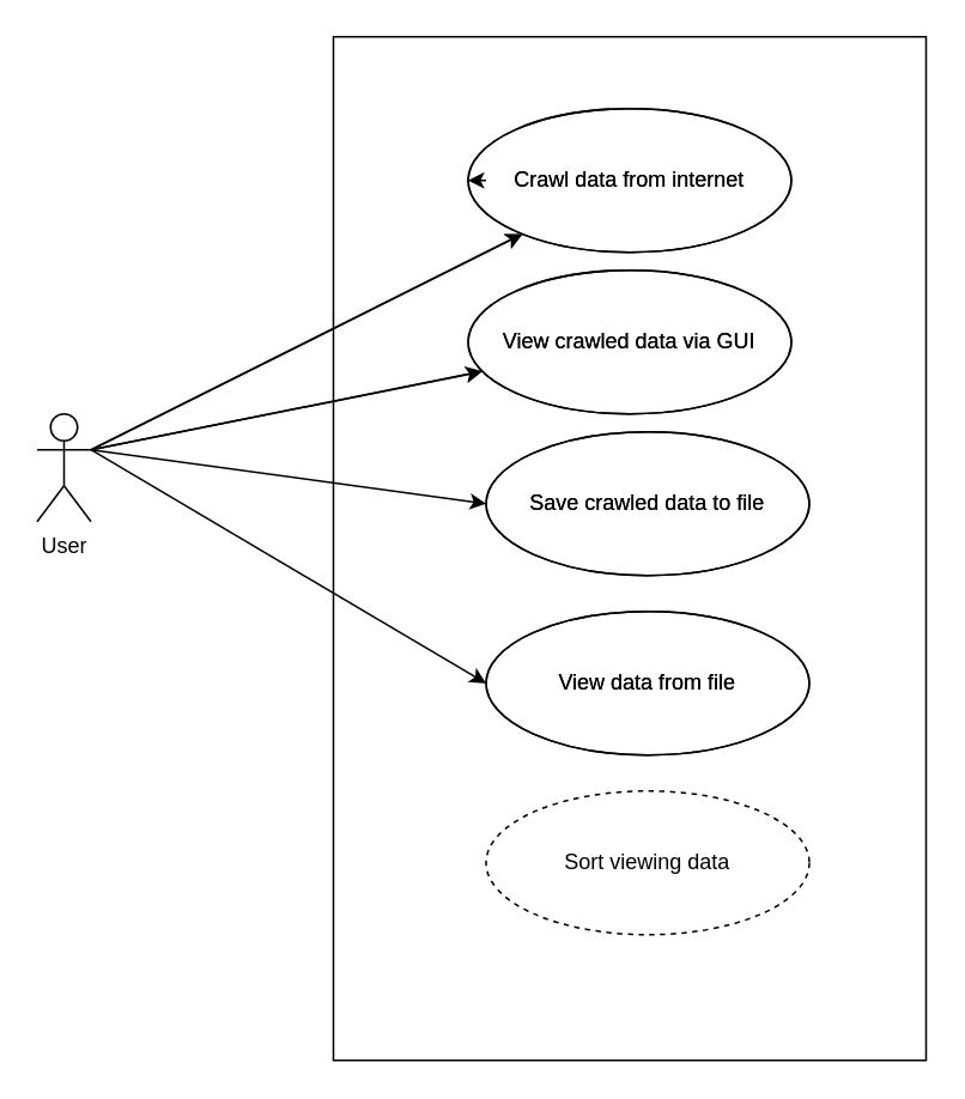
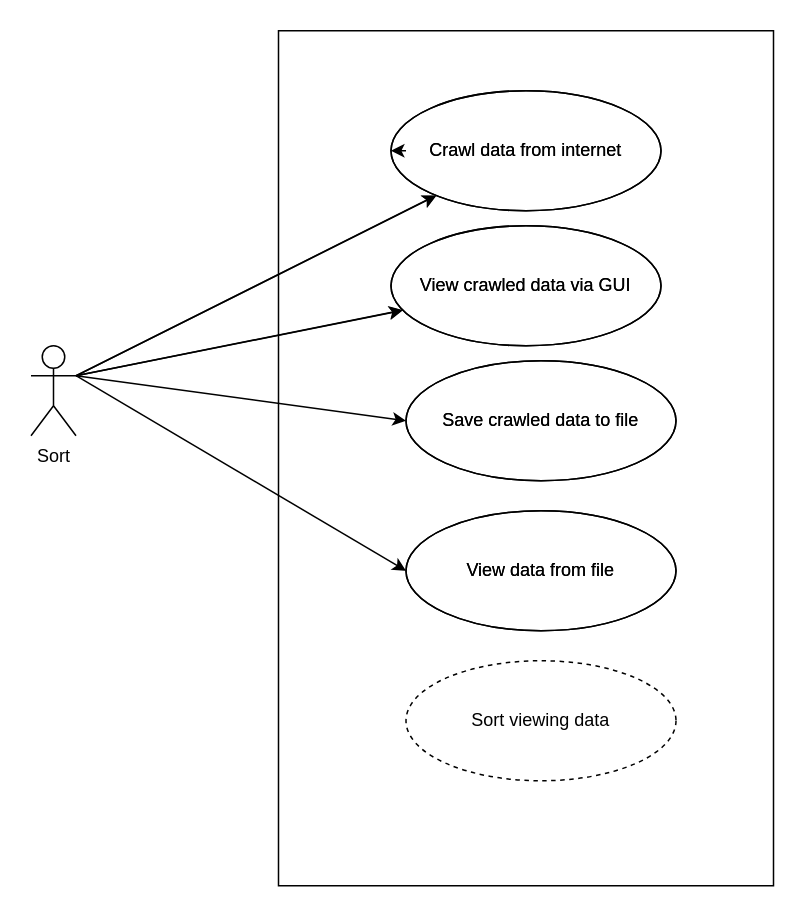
  <mxCell id="0" />
  <mxCell id="1" parent="0" />
  <mxCell id="2" style="edgeStyle=none;html=1;" parent="1" target="5" edge="1"><mxGeometry relative="1" as="geometry"><mxPoint x="270" y="100" as="sourcePoint" /></mxGeometry></mxCell>
- <mxCell id="3" value="User" style="shape=umlActor;verticalLabelPosition=bottom;verticalAlign=top;html=1;strokeColor=#000000;fillColor=none;" parent="1" vertex="1"><mxGeometry x="20" y="230" width="30" height="60" as="geometry" /></mxCell>
+ <mxCell id="3" value="Sort" style="shape=umlActor;verticalLabelPosition=bottom;verticalAlign=top;html=1;strokeColor=#000000;fillColor=none;" parent="1" vertex="1"><mxGeometry x="20" y="230" width="30" height="60" as="geometry" /></mxCell>
  <mxCell id="4" value="" style="rounded=0;whiteSpace=wrap;html=1;strokeColor=#000000;fillColor=none;" parent="1" vertex="1"><mxGeometry x="185" y="20" width="330" height="570" as="geometry" /></mxCell>
  <mxCell id="5" value="Crawl data from internet" style="ellipse;whiteSpace=wrap;html=1;fillColor=none;fontColor=#000000;" parent="1" vertex="1"><mxGeometry x="260" y="60" width="180" height="80" as="geometry" /></mxCell>
  <mxCell id="6" value="View crawled data via GUI" style="ellipse;whiteSpace=wrap;html=1;fillColor=none;fontColor=#000000;" parent="1" vertex="1"><mxGeometry x="260" y="150" width="180" height="80" as="geometry" /></mxCell>
  <mxCell id="7" value="Save crawled data to file" style="ellipse;whiteSpace=wrap;html=1;fillColor=none;fontColor=#000000;" parent="1" vertex="1"><mxGeometry x="270" y="240" width="180" height="80" as="geometry" /></mxCell>
  <mxCell id="8" value="View data from file" style="ellipse;whiteSpace=wrap;html=1;fillColor=none;fontColor=#000000;" parent="1" vertex="1"><mxGeometry x="270" y="340" width="180" height="80" as="geometry" /></mxCell>
  <mxCell id="9" value="Sort viewing data" style="ellipse;whiteSpace=wrap;html=1;fillColor=none;fontColor=#000000;strokeColor=#000000;dashed=1;" parent="1" vertex="1"><mxGeometry x="270" y="440" width="180" height="80" as="geometry" /></mxCell>
  <mxCell id="10" value="" style="endArrow=classic;html=1;exitX=1;exitY=0.333;exitDx=0;exitDy=0;exitPerimeter=0;" parent="1" source="3" target="5" edge="1"><mxGeometry width="50" height="50" relative="1" as="geometry"><mxPoint x="70" y="160" as="sourcePoint" /><mxPoint x="340" y="270" as="targetPoint" /></mxGeometry></mxCell>
  <mxCell id="11" value="" style="endArrow=classic;html=1;entryX=0;entryY=0.5;entryDx=0;entryDy=0;exitX=1;exitY=0.333;exitDx=0;exitDy=0;exitPerimeter=0;strokeColor=#000000;" parent="1" source="3" target="7" edge="1"><mxGeometry width="50" height="50" relative="1" as="geometry"><mxPoint x="70" y="158" as="sourcePoint" /><mxPoint x="280.72" y="276" as="targetPoint" /></mxGeometry></mxCell>
  <mxCell id="12" value="" style="endArrow=classic;html=1;exitX=1;exitY=0.333;exitDx=0;exitDy=0;exitPerimeter=0;" parent="1" source="3" target="6" edge="1"><mxGeometry width="50" height="50" relative="1" as="geometry"><mxPoint x="70" y="160" as="sourcePoint" /><mxPoint x="278.931" y="127.372" as="targetPoint" /></mxGeometry></mxCell>
  <mxCell id="13" value="" style="endArrow=classic;html=1;entryX=0;entryY=0.5;entryDx=0;entryDy=0;exitX=1;exitY=0.333;exitDx=0;exitDy=0;exitPerimeter=0;strokeColor=#000000;" parent="1" source="3" target="8" edge="1"><mxGeometry width="50" height="50" relative="1" as="geometry"><mxPoint x="70" y="160" as="sourcePoint" /><mxPoint x="290.72" y="286" as="targetPoint" /></mxGeometry></mxCell>
  <mxCell id="14" value="" style="endArrow=classic;html=1;exitX=1;exitY=0.333;exitDx=0;exitDy=0;exitPerimeter=0;strokeColor=#000000;" parent="1" edge="1"><mxGeometry width="50" height="50" relative="1" as="geometry"><mxPoint x="50" y="250.05" as="sourcePoint" /><mxPoint x="290.207" y="129.946" as="targetPoint" /></mxGeometry></mxCell>
  <mxCell id="15" value="" style="endArrow=classic;html=1;exitX=1;exitY=0.333;exitDx=0;exitDy=0;exitPerimeter=0;strokeColor=#000000;" parent="1" edge="1"><mxGeometry width="50" height="50" relative="1" as="geometry"><mxPoint x="50" y="250.05" as="sourcePoint" /><mxPoint x="267.927" y="206.465" as="targetPoint" /></mxGeometry></mxCell>
  <mxCell id="16" value="Crawl data from internet" style="ellipse;whiteSpace=wrap;html=1;fillColor=none;fontColor=#000000;strokeColor=#000000;" parent="1" vertex="1"><mxGeometry x="260" y="60" width="180" height="80" as="geometry" /></mxCell>
  <mxCell id="17" value="View crawled data via GUI" style="ellipse;whiteSpace=wrap;html=1;fillColor=none;fontColor=#000000;strokeColor=#000000;" parent="1" vertex="1"><mxGeometry x="260" y="150" width="180" height="80" as="geometry" /></mxCell>
  <mxCell id="18" value="Save crawled data to file" style="ellipse;whiteSpace=wrap;html=1;fillColor=none;fontColor=#000000;strokeColor=#000000;" parent="1" vertex="1"><mxGeometry x="270" y="240" width="180" height="80" as="geometry" /></mxCell>
  <mxCell id="19" value="View data from file" style="ellipse;whiteSpace=wrap;html=1;fillColor=none;fontColor=#000000;strokeColor=#000000;" parent="1" vertex="1"><mxGeometry x="270" y="340" width="180" height="80" as="geometry" /></mxCell>
